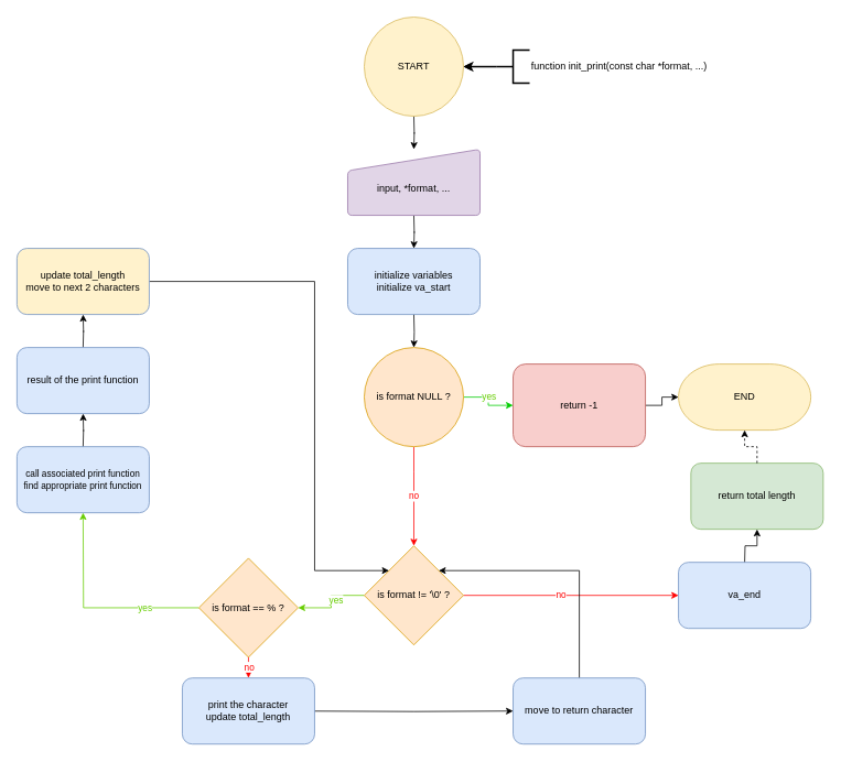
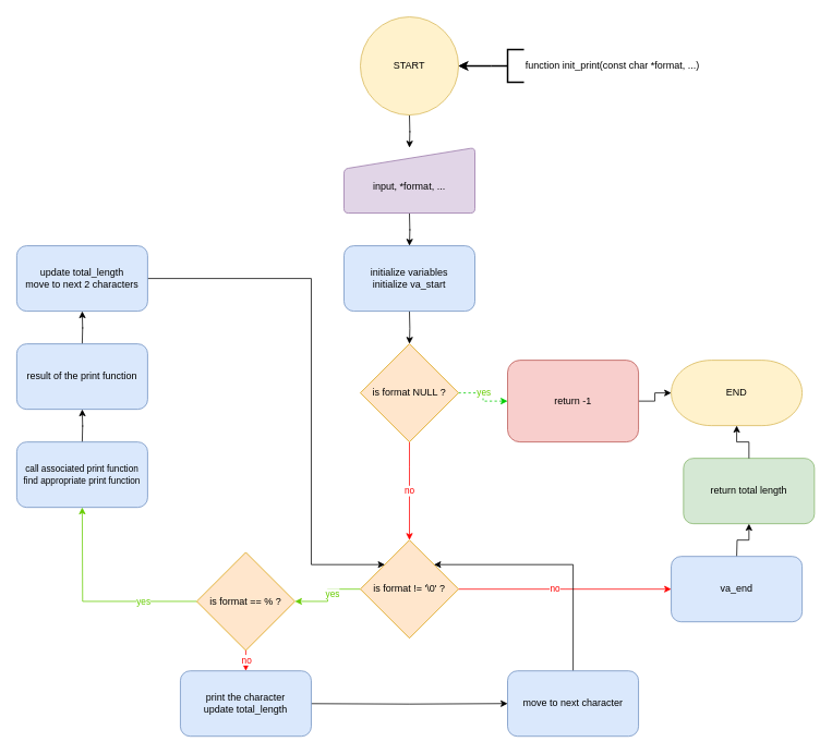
  <mxCell id="0" />
  <mxCell id="1" parent="0" />
  <mxCell id="2" style="edgeStyle=orthogonalEdgeStyle;rounded=0;orthogonalLoop=1;jettySize=auto;html=1;entryX=0.5;entryY=0;entryDx=0;entryDy=0;" edge="1" parent="1" target="8"><mxGeometry relative="1" as="geometry"><mxPoint x="500" y="380" as="sourcePoint" /></mxGeometry></mxCell>
  <mxCell id="3" style="edgeStyle=orthogonalEdgeStyle;rounded=0;orthogonalLoop=1;jettySize=auto;html=1;entryX=0.5;entryY=0;entryDx=0;entryDy=0;" edge="1" parent="1"><mxGeometry relative="1" as="geometry"><mxPoint x="500" y="260" as="sourcePoint" /><mxPoint x="500" y="300" as="targetPoint" /></mxGeometry></mxCell>
  <mxCell id="4" style="edgeStyle=orthogonalEdgeStyle;rounded=0;orthogonalLoop=1;jettySize=auto;html=1;entryX=0.5;entryY=0;entryDx=0;entryDy=0;" edge="1" parent="1"><mxGeometry relative="1" as="geometry"><mxPoint x="500" y="140" as="sourcePoint" /><mxPoint x="500" y="180" as="targetPoint" /></mxGeometry></mxCell>
- <mxCell id="5" style="edgeStyle=orthogonalEdgeStyle;rounded=0;orthogonalLoop=1;jettySize=auto;html=1;entryX=0;entryY=0.5;entryDx=0;entryDy=0;strokeColor=#00CC00;" edge="1" parent="1" source="8" target="10"><mxGeometry relative="1" as="geometry" /></mxCell>
+ <mxCell id="5" style="edgeStyle=orthogonalEdgeStyle;rounded=0;orthogonalLoop=1;jettySize=auto;html=1;entryX=0;entryY=0.5;entryDx=0;entryDy=0;strokeColor=#00CC00;dashed=1;" edge="1" parent="1" source="8" target="10"><mxGeometry relative="1" as="geometry" /></mxCell>
  <mxCell id="6" value="&lt;font style=&quot;&quot;&gt;yes&lt;/font&gt;" style="edgeLabel;html=1;align=center;verticalAlign=middle;resizable=0;points=[];fontColor=#66CC00;" vertex="1" connectable="0" parent="5"><mxGeometry x="-0.3" y="3" relative="1" as="geometry"><mxPoint x="5" y="2" as="offset" /></mxGeometry></mxCell>
  <mxCell id="7" value="&lt;font style=&quot;color: rgb(255, 0, 0);&quot;&gt;no&lt;/font&gt;" style="edgeStyle=orthogonalEdgeStyle;rounded=0;orthogonalLoop=1;jettySize=auto;html=1;entryX=0.5;entryY=0;entryDx=0;entryDy=0;strokeColor=#FF0000;align=center;" edge="1" parent="1" source="8" target="16"><mxGeometry x="0.001" relative="1" as="geometry"><Array as="points"><mxPoint x="500" y="570" /><mxPoint x="500" y="570" /></Array><mxPoint as="offset" /></mxGeometry></mxCell>
- <mxCell id="8" value="is format NULL ?" style="ellipse;whiteSpace=wrap;html=1;fillColor=#ffe6cc;strokeColor=#d79b00;" vertex="1" parent="1"><mxGeometry x="440" y="420" width="120" height="120" as="geometry" /></mxCell>
+ <mxCell id="8" value="is format NULL ?" style="rhombus;whiteSpace=wrap;html=1;fillColor=#ffe6cc;strokeColor=#d79b00;" vertex="1" parent="1"><mxGeometry x="440" y="420" width="120" height="120" as="geometry" /></mxCell>
  <mxCell id="9" style="edgeStyle=orthogonalEdgeStyle;rounded=0;orthogonalLoop=1;jettySize=auto;html=1;" edge="1" parent="1" source="10" target="11"><mxGeometry relative="1" as="geometry" /></mxCell>
  <mxCell id="10" value="return -1" style="rounded=1;whiteSpace=wrap;html=1;fillColor=#f8cecc;strokeColor=#b85450;" vertex="1" parent="1"><mxGeometry x="620" y="440" width="160" height="100" as="geometry" /></mxCell>
  <mxCell id="11" value="END" style="strokeWidth=1;html=1;shape=mxgraph.flowchart.terminator;whiteSpace=wrap;fillColor=#fff2cc;strokeColor=#d6b656;" vertex="1" parent="1"><mxGeometry x="820" y="440" width="160" height="80" as="geometry" /></mxCell>
  <mxCell id="12" style="edgeStyle=orthogonalEdgeStyle;rounded=0;orthogonalLoop=1;jettySize=auto;html=1;entryX=1;entryY=0.5;entryDx=0;entryDy=0;strokeColor=#66CC00;" edge="1" parent="1" source="16" target="21"><mxGeometry relative="1" as="geometry" /></mxCell>
  <mxCell id="13" value="yes" style="edgeLabel;html=1;align=center;verticalAlign=middle;resizable=0;points=[];fontColor=#66CC00;labelBackgroundColor=default;" vertex="1" connectable="0" parent="12"><mxGeometry x="-0.016" y="1" relative="1" as="geometry"><mxPoint x="4" y="-2" as="offset" /></mxGeometry></mxCell>
  <mxCell id="14" style="edgeStyle=orthogonalEdgeStyle;rounded=0;orthogonalLoop=1;jettySize=auto;html=1;entryX=0;entryY=0.5;entryDx=0;entryDy=0;strokeColor=#FF0000;" edge="1" parent="1" source="16"><mxGeometry relative="1" as="geometry"><mxPoint x="820" y="720" as="targetPoint" /></mxGeometry></mxCell>
  <mxCell id="15" value="no" style="edgeLabel;html=1;align=center;verticalAlign=middle;resizable=0;points=[];fontColor=#FF0000;" vertex="1" connectable="0" parent="14"><mxGeometry x="-0.554" y="1" relative="1" as="geometry"><mxPoint x="59" as="offset" /></mxGeometry></mxCell>
  <mxCell id="16" value="is format != '\0' ?" style="rhombus;whiteSpace=wrap;html=1;fillColor=#ffe6cc;strokeColor=#d79b00;" vertex="1" parent="1"><mxGeometry x="440" y="660" width="120" height="120" as="geometry" /></mxCell>
  <mxCell id="17" style="edgeStyle=orthogonalEdgeStyle;rounded=0;orthogonalLoop=1;jettySize=auto;html=1;entryX=0.5;entryY=1;entryDx=0;entryDy=0;strokeColor=#66CC00;" edge="1" parent="1" source="21"><mxGeometry relative="1" as="geometry"><mxPoint x="100" y="620" as="targetPoint" /></mxGeometry></mxCell>
  <mxCell id="18" value="yes" style="edgeLabel;html=1;align=center;verticalAlign=middle;resizable=0;points=[];labelBackgroundColor=default;fontColor=#66CC00;" vertex="1" connectable="0" parent="17"><mxGeometry x="-0.331" y="-3" relative="1" as="geometry"><mxPoint x="19" y="2" as="offset" /></mxGeometry></mxCell>
  <mxCell id="19" style="edgeStyle=orthogonalEdgeStyle;rounded=0;orthogonalLoop=1;jettySize=auto;html=1;entryX=0.5;entryY=0;entryDx=0;entryDy=0;strokeColor=#FF0000;" edge="1" parent="1" source="21"><mxGeometry relative="1" as="geometry"><mxPoint x="300" y="820" as="targetPoint" /></mxGeometry></mxCell>
  <mxCell id="20" value="no" style="edgeLabel;html=1;align=center;verticalAlign=middle;resizable=0;points=[];labelBackgroundColor=default;fontColor=#FF0000;" vertex="1" connectable="0" parent="19"><mxGeometry x="-0.2" relative="1" as="geometry"><mxPoint y="1" as="offset" /></mxGeometry></mxCell>
  <mxCell id="21" value="is format == % ?" style="rhombus;whiteSpace=wrap;html=1;fillColor=#ffe6cc;strokeColor=#d79b00;" vertex="1" parent="1"><mxGeometry x="240" y="675" width="120" height="120" as="geometry" /></mxCell>
  <mxCell id="22" style="edgeStyle=orthogonalEdgeStyle;rounded=0;orthogonalLoop=1;jettySize=auto;html=1;exitX=1;exitY=0.5;exitDx=0;exitDy=0;entryX=0;entryY=0;entryDx=0;entryDy=0;" edge="1" parent="1" target="16"><mxGeometry relative="1" as="geometry"><mxPoint x="500" y="660" as="targetPoint" /><mxPoint x="180" y="340" as="sourcePoint" /><Array as="points"><mxPoint x="380" y="340" /><mxPoint x="380" y="690" /></Array></mxGeometry></mxCell>
  <mxCell id="23" style="edgeStyle=orthogonalEdgeStyle;rounded=0;orthogonalLoop=1;jettySize=auto;html=1;entryX=0.5;entryY=1;entryDx=0;entryDy=0;" edge="1" parent="1"><mxGeometry relative="1" as="geometry"><mxPoint x="100" y="420" as="sourcePoint" /><mxPoint x="100" y="380" as="targetPoint" /></mxGeometry></mxCell>
  <mxCell id="24" style="edgeStyle=orthogonalEdgeStyle;rounded=0;orthogonalLoop=1;jettySize=auto;html=1;entryX=0.5;entryY=1;entryDx=0;entryDy=0;" edge="1" parent="1"><mxGeometry relative="1" as="geometry"><mxPoint x="100" y="540" as="sourcePoint" /><mxPoint x="100" y="500" as="targetPoint" /></mxGeometry></mxCell>
  <mxCell id="25" style="edgeStyle=orthogonalEdgeStyle;rounded=0;orthogonalLoop=1;jettySize=auto;html=1;entryX=0;entryY=0.5;entryDx=0;entryDy=0;" edge="1" parent="1"><mxGeometry relative="1" as="geometry"><mxPoint x="380" y="860.077" as="sourcePoint" /><mxPoint x="620" y="860" as="targetPoint" /></mxGeometry></mxCell>
  <mxCell id="26" style="edgeStyle=orthogonalEdgeStyle;rounded=0;orthogonalLoop=1;jettySize=auto;html=1;entryX=1;entryY=0;entryDx=0;entryDy=0;" edge="1" parent="1" target="16"><mxGeometry relative="1" as="geometry"><mxPoint x="700.077" y="820" as="sourcePoint" /><Array as="points"><mxPoint x="700" y="690" /></Array></mxGeometry></mxCell>
  <mxCell id="27" style="edgeStyle=orthogonalEdgeStyle;rounded=0;orthogonalLoop=1;jettySize=auto;html=1;entryX=0.5;entryY=1;entryDx=0;entryDy=0;" edge="1" parent="1" target="28"><mxGeometry relative="1" as="geometry"><mxPoint x="900" y="680" as="sourcePoint" /></mxGeometry></mxCell>
  <mxCell id="28" value="return total length" style="rounded=1;whiteSpace=wrap;html=1;fillColor=#d5e8d4;strokeColor=#82b366;" vertex="1" parent="1"><mxGeometry x="835" y="560" width="160" height="80" as="geometry" /></mxCell>
  <mxCell id="29" value="START" style="ellipse;whiteSpace=wrap;html=1;aspect=fixed;fillColor=#fff2cc;strokeColor=#d6b656;" vertex="1" parent="1"><mxGeometry x="440" y="20" width="120" height="120" as="geometry" /></mxCell>
  <mxCell id="30" value="&lt;div&gt;&lt;br&gt;&lt;/div&gt;input, *format, ..." style="html=1;strokeWidth=1;shape=manualInput;whiteSpace=wrap;rounded=1;size=26;arcSize=11;fillColor=#e1d5e7;strokeColor=#9673a6;" vertex="1" parent="1"><mxGeometry x="420" y="180" width="160" height="80" as="geometry" /></mxCell>
- <mxCell id="31" style="edgeStyle=orthogonalEdgeStyle;rounded=0;orthogonalLoop=1;jettySize=auto;html=1;entryX=0.5;entryY=1;entryDx=0;entryDy=0;entryPerimeter=0;dashed=1;" edge="1" parent="1" source="28" target="11"><mxGeometry relative="1" as="geometry" /></mxCell>
+ <mxCell id="31" style="edgeStyle=orthogonalEdgeStyle;rounded=0;orthogonalLoop=1;jettySize=auto;html=1;entryX=0.5;entryY=1;entryDx=0;entryDy=0;entryPerimeter=0;" edge="1" parent="1" source="28" target="11"><mxGeometry relative="1" as="geometry" /></mxCell>
  <mxCell id="32" style="edgeStyle=orthogonalEdgeStyle;rounded=0;orthogonalLoop=1;jettySize=auto;html=1;exitX=0;exitY=0.5;exitDx=0;exitDy=0;exitPerimeter=0;entryX=1;entryY=0.5;entryDx=0;entryDy=0;" edge="1" parent="1" source="34" target="29"><mxGeometry relative="1" as="geometry" /></mxCell>
  <mxCell id="33" value="" style="edgeStyle=orthogonalEdgeStyle;rounded=0;orthogonalLoop=1;jettySize=auto;html=1;strokeWidth=2;" edge="1" parent="1" source="34" target="29"><mxGeometry relative="1" as="geometry" /></mxCell>
  <mxCell id="34" value="function init_print(const char *format, ...)" style="strokeWidth=2;html=1;shape=mxgraph.flowchart.annotation_2;align=left;labelPosition=right;pointerEvents=1;" vertex="1" parent="1"><mxGeometry x="600" y="60" width="40" height="40" as="geometry" /></mxCell>
  <mxCell id="35" value="initialize variables&lt;div&gt;initialize va_start&lt;/div&gt;" style="rounded=1;whiteSpace=wrap;html=1;fillColor=#dae8fc;strokeColor=#6c8ebf;" vertex="1" parent="1"><mxGeometry x="420" y="300" width="160" height="80" as="geometry" /></mxCell>
- <mxCell id="36" value="move to return character" style="rounded=1;whiteSpace=wrap;html=1;fillColor=#dae8fc;strokeColor=#6c8ebf;" vertex="1" parent="1"><mxGeometry x="620" y="820" width="160" height="80" as="geometry" /></mxCell>
+ <mxCell id="36" value="move to next character" style="rounded=1;whiteSpace=wrap;html=1;fillColor=#dae8fc;strokeColor=#6c8ebf;" vertex="1" parent="1"><mxGeometry x="620" y="820" width="160" height="80" as="geometry" /></mxCell>
  <mxCell id="37" value="va_end" style="rounded=1;whiteSpace=wrap;html=1;fillColor=#dae8fc;strokeColor=#6c8ebf;" vertex="1" parent="1"><mxGeometry x="820" y="680" width="160" height="80" as="geometry" /></mxCell>
  <mxCell id="38" value="print the character&lt;div&gt;update total_length&lt;/div&gt;" style="rounded=1;whiteSpace=wrap;html=1;fillColor=#dae8fc;strokeColor=#6c8ebf;" vertex="1" parent="1"><mxGeometry x="220" y="820" width="160" height="80" as="geometry" /></mxCell>
  <mxCell id="39" value="&lt;font style=&quot;font-size: 11px;&quot;&gt;call associated print function&lt;/font&gt;&lt;div&gt;&lt;font style=&quot;font-size: 11px;&quot;&gt;find appropriate print function&lt;/font&gt;&lt;/div&gt;" style="rounded=1;whiteSpace=wrap;html=1;fillColor=#dae8fc;strokeColor=#6c8ebf;" vertex="1" parent="1"><mxGeometry x="20" y="540" width="160" height="80" as="geometry" /></mxCell>
  <mxCell id="40" value="result of the print function" style="rounded=1;whiteSpace=wrap;html=1;fillColor=#dae8fc;strokeColor=#6c8ebf;" vertex="1" parent="1"><mxGeometry x="20" y="420" width="160" height="80" as="geometry" /></mxCell>
- <mxCell id="41" value="update total_length&lt;div&gt;move to next 2 characters&lt;/div&gt;" style="rounded=1;whiteSpace=wrap;html=1;fillColor=#fff2cc;strokeColor=#6c8ebf;" vertex="1" parent="1"><mxGeometry x="20" y="300" width="160" height="80" as="geometry" /></mxCell>
+ <mxCell id="41" value="update total_length&lt;div&gt;move to next 2 characters&lt;/div&gt;" style="rounded=1;whiteSpace=wrap;html=1;fillColor=#dae8fc;strokeColor=#6c8ebf;" vertex="1" parent="1"><mxGeometry x="20" y="300" width="160" height="80" as="geometry" /></mxCell>
